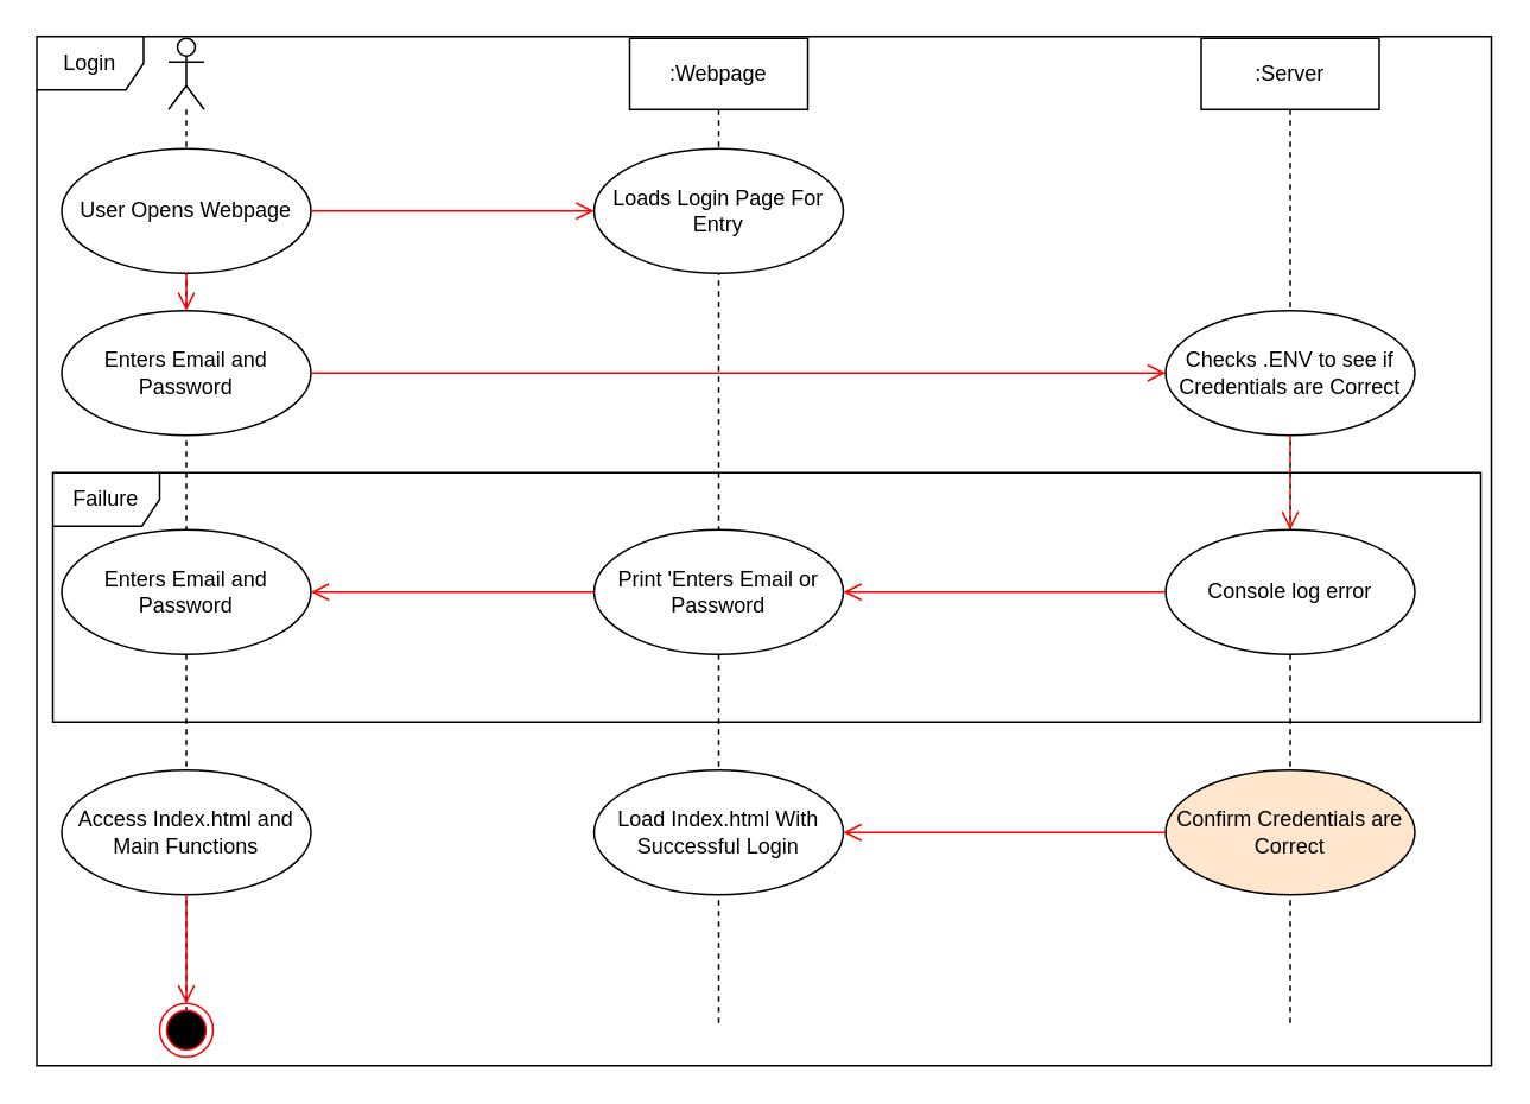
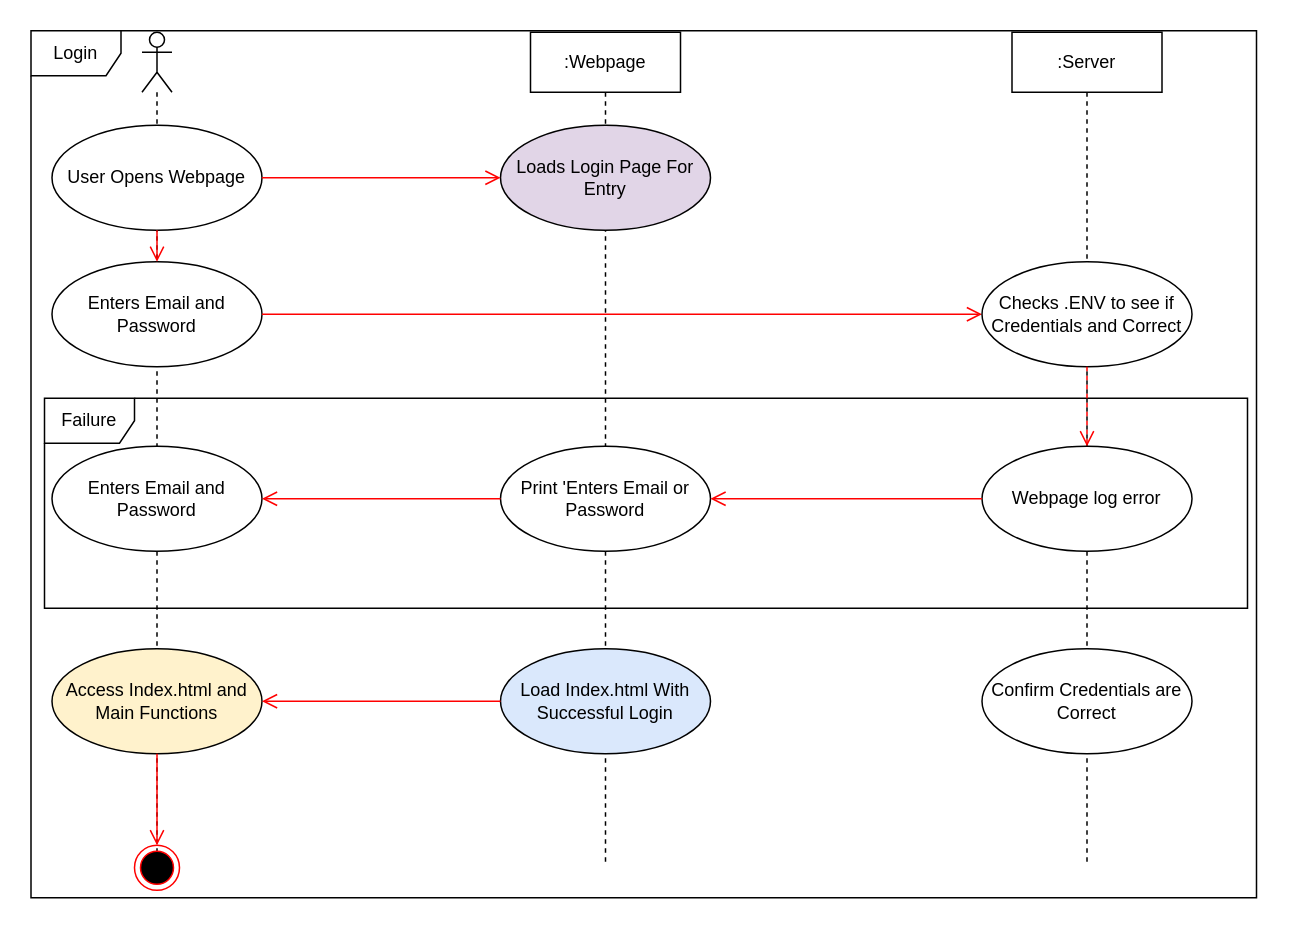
  <mxCell id="0" />
  <mxCell id="1" parent="0" />
  <mxCell id="2" value=":Webpage" style="shape=umlLifeline;perimeter=lifelinePerimeter;whiteSpace=wrap;html=1;container=1;dropTarget=0;collapsible=0;recursiveResize=0;outlineConnect=0;portConstraint=eastwest;newEdgeStyle={&quot;curved&quot;:0,&quot;rounded&quot;:0};" vertex="1" parent="1"><mxGeometry x="353" y="21" width="100" height="554" as="geometry" /></mxCell>
  <mxCell id="3" value="" style="shape=umlLifeline;perimeter=lifelinePerimeter;whiteSpace=wrap;html=1;container=1;dropTarget=0;collapsible=0;recursiveResize=0;outlineConnect=0;portConstraint=eastwest;newEdgeStyle={&quot;curved&quot;:0,&quot;rounded&quot;:0};participant=umlActor;" vertex="1" parent="1"><mxGeometry x="94" y="21" width="20" height="562" as="geometry" /></mxCell>
  <mxCell id="4" value=":Server" style="shape=umlLifeline;perimeter=lifelinePerimeter;whiteSpace=wrap;html=1;container=1;dropTarget=0;collapsible=0;recursiveResize=0;outlineConnect=0;portConstraint=eastwest;newEdgeStyle={&quot;curved&quot;:0,&quot;rounded&quot;:0};" vertex="1" parent="1"><mxGeometry x="674" y="21" width="100" height="555" as="geometry" /></mxCell>
  <mxCell id="5" value="User Opens Webpage" style="ellipse;whiteSpace=wrap;html=1;" vertex="1" parent="1"><mxGeometry x="34" y="83" width="140" height="70" as="geometry" /></mxCell>
  <mxCell id="6" value="Login" style="shape=umlFrame;whiteSpace=wrap;html=1;pointerEvents=0;" vertex="1" parent="1"><mxGeometry x="20" y="20" width="817" height="578" as="geometry" /></mxCell>
- <mxCell id="7" value="Loads Login Page For Entry" style="ellipse;whiteSpace=wrap;html=1;" vertex="1" parent="1"><mxGeometry x="333" y="83" width="140" height="70" as="geometry" /></mxCell>
+ <mxCell id="7" value="Loads Login Page For Entry" style="ellipse;whiteSpace=wrap;html=1;fillColor=#e1d5e7;" vertex="1" parent="1"><mxGeometry x="333" y="83" width="140" height="70" as="geometry" /></mxCell>
  <mxCell id="8" value="" style="edgeStyle=orthogonalEdgeStyle;html=1;verticalAlign=bottom;endArrow=open;endSize=8;strokeColor=#ff0000;rounded=0;exitX=1;exitY=0.5;exitDx=0;exitDy=0;entryX=0;entryY=0.5;entryDx=0;entryDy=0;" edge="1" source="5" parent="1" target="7"><mxGeometry relative="1" as="geometry"><mxPoint x="1025" y="71" as="targetPoint" /><mxPoint x="1025" y="11" as="sourcePoint" /></mxGeometry></mxCell>
  <mxCell id="9" value="Enters Email and Password" style="ellipse;whiteSpace=wrap;html=1;" vertex="1" parent="1"><mxGeometry x="34" y="174" width="140" height="70" as="geometry" /></mxCell>
  <mxCell id="10" value="" style="edgeStyle=orthogonalEdgeStyle;html=1;verticalAlign=bottom;endArrow=open;endSize=8;strokeColor=#ff0000;rounded=0;exitX=1;exitY=0.5;exitDx=0;exitDy=0;entryX=0;entryY=0.5;entryDx=0;entryDy=0;" edge="1" parent="1" source="9" target="11"><mxGeometry relative="1" as="geometry"><mxPoint x="343" y="128" as="targetPoint" /><mxPoint x="184" y="128" as="sourcePoint" /></mxGeometry></mxCell>
- <mxCell id="11" value="Checks .ENV to see if Credentials are Correct" style="ellipse;whiteSpace=wrap;html=1;" vertex="1" parent="1"><mxGeometry x="654" y="174" width="140" height="70" as="geometry" /></mxCell>
+ <mxCell id="11" value="Checks .ENV to see if Credentials and Correct" style="ellipse;whiteSpace=wrap;html=1;" vertex="1" parent="1"><mxGeometry x="654" y="174" width="140" height="70" as="geometry" /></mxCell>
  <mxCell id="12" value="Failure" style="shape=umlFrame;whiteSpace=wrap;html=1;pointerEvents=0;" vertex="1" parent="1"><mxGeometry x="29" y="265" width="802" height="140" as="geometry" /></mxCell>
- <mxCell id="13" value="Console log error" style="ellipse;whiteSpace=wrap;html=1;" vertex="1" parent="1"><mxGeometry x="654" y="297" width="140" height="70" as="geometry" /></mxCell>
+ <mxCell id="13" value="Webpage log error" style="ellipse;whiteSpace=wrap;html=1;" vertex="1" parent="1"><mxGeometry x="654" y="297" width="140" height="70" as="geometry" /></mxCell>
  <mxCell id="14" value="Print 'Enters Email or Password" style="ellipse;whiteSpace=wrap;html=1;" vertex="1" parent="1"><mxGeometry x="333" y="297" width="140" height="70" as="geometry" /></mxCell>
  <mxCell id="15" value="" style="edgeStyle=orthogonalEdgeStyle;html=1;verticalAlign=bottom;endArrow=open;endSize=8;strokeColor=#ff0000;rounded=0;exitX=0;exitY=0.5;exitDx=0;exitDy=0;entryX=1;entryY=0.5;entryDx=0;entryDy=0;" edge="1" parent="1" source="13" target="14"><mxGeometry relative="1" as="geometry"><mxPoint x="343" y="128" as="targetPoint" /><mxPoint x="184" y="128" as="sourcePoint" /></mxGeometry></mxCell>
  <mxCell id="16" value="" style="edgeStyle=orthogonalEdgeStyle;html=1;verticalAlign=bottom;endArrow=open;endSize=8;strokeColor=#ff0000;rounded=0;exitX=0.5;exitY=1;exitDx=0;exitDy=0;entryX=0.5;entryY=0;entryDx=0;entryDy=0;dashed=1;" edge="1" parent="1" source="11" target="13"><mxGeometry relative="1" as="geometry"><mxPoint x="353" y="138" as="targetPoint" /><mxPoint x="194" y="138" as="sourcePoint" /></mxGeometry></mxCell>
  <mxCell id="17" value="Enters Email and Password" style="ellipse;whiteSpace=wrap;html=1;" vertex="1" parent="1"><mxGeometry x="34" y="297" width="140" height="70" as="geometry" /></mxCell>
  <mxCell id="18" value="" style="edgeStyle=orthogonalEdgeStyle;html=1;verticalAlign=bottom;endArrow=open;endSize=8;strokeColor=#ff0000;rounded=0;exitX=0;exitY=0.5;exitDx=0;exitDy=0;entryX=1;entryY=0.5;entryDx=0;entryDy=0;" edge="1" parent="1" source="14" target="17"><mxGeometry relative="1" as="geometry"><mxPoint x="363" y="148" as="targetPoint" /><mxPoint x="204" y="148" as="sourcePoint" /></mxGeometry></mxCell>
- <mxCell id="19" value="Confirm Credentials are Correct" style="ellipse;whiteSpace=wrap;html=1;fillColor=#ffe6cc;" vertex="1" parent="1"><mxGeometry x="654" y="432" width="140" height="70" as="geometry" /></mxCell>
- <mxCell id="20" value="Load Index.html With Successful Login" style="ellipse;whiteSpace=wrap;html=1;" vertex="1" parent="1"><mxGeometry x="333" y="432" width="140" height="70" as="geometry" /></mxCell>
- <mxCell id="21" value="Access Index.html and Main Functions" style="ellipse;whiteSpace=wrap;html=1;" vertex="1" parent="1"><mxGeometry x="34" y="432" width="140" height="70" as="geometry" /></mxCell>
- <mxCell id="22" value="" style="edgeStyle=orthogonalEdgeStyle;html=1;verticalAlign=bottom;endArrow=open;endSize=8;strokeColor=#ff0000;rounded=0;exitX=0;exitY=0.5;exitDx=0;exitDy=0;entryX=1;entryY=0.5;entryDx=0;entryDy=0;" edge="1" parent="1" source="19" target="20"><mxGeometry relative="1" as="geometry"><mxPoint x="373" y="158" as="targetPoint" /><mxPoint x="214" y="158" as="sourcePoint" /></mxGeometry></mxCell>
+ <mxCell id="19" value="Confirm Credentials are Correct" style="ellipse;whiteSpace=wrap;html=1;" vertex="1" parent="1"><mxGeometry x="654" y="432" width="140" height="70" as="geometry" /></mxCell>
+ <mxCell id="20" value="Load Index.html With Successful Login" style="ellipse;whiteSpace=wrap;html=1;fillColor=#dae8fc;" vertex="1" parent="1"><mxGeometry x="333" y="432" width="140" height="70" as="geometry" /></mxCell>
+ <mxCell id="21" value="Access Index.html and Main Functions" style="ellipse;whiteSpace=wrap;html=1;fillColor=#fff2cc;" vertex="1" parent="1"><mxGeometry x="34" y="432" width="140" height="70" as="geometry" /></mxCell>
+ <mxCell id="23" value="" style="edgeStyle=orthogonalEdgeStyle;html=1;verticalAlign=bottom;endArrow=open;endSize=8;strokeColor=#ff0000;rounded=0;exitX=0;exitY=0.5;exitDx=0;exitDy=0;entryX=1;entryY=0.5;entryDx=0;entryDy=0;" edge="1" parent="1" source="20" target="21"><mxGeometry relative="1" as="geometry"><mxPoint x="483" y="477" as="targetPoint" /><mxPoint x="664" y="477" as="sourcePoint" /></mxGeometry></mxCell>
  <mxCell id="24" value="" style="edgeStyle=orthogonalEdgeStyle;html=1;verticalAlign=bottom;endArrow=open;endSize=8;strokeColor=#ff0000;rounded=0;exitX=0.5;exitY=1;exitDx=0;exitDy=0;entryX=0.5;entryY=0;entryDx=0;entryDy=0;" edge="1" parent="1" source="21" target="25"><mxGeometry relative="1" as="geometry"><mxPoint x="493" y="487" as="targetPoint" /><mxPoint x="674" y="487" as="sourcePoint" /></mxGeometry></mxCell>
  <mxCell id="25" value="" style="ellipse;html=1;shape=endState;fillColor=#000000;strokeColor=#ff0000;" vertex="1" parent="1"><mxGeometry x="89" y="563" width="30" height="30" as="geometry" /></mxCell>
  <mxCell id="26" value="" style="edgeStyle=orthogonalEdgeStyle;html=1;verticalAlign=bottom;endArrow=open;endSize=8;strokeColor=#ff0000;rounded=0;exitX=0.5;exitY=1;exitDx=0;exitDy=0;entryX=0.5;entryY=0;entryDx=0;entryDy=0;" edge="1" parent="1" source="5" target="9"><mxGeometry relative="1" as="geometry"><mxPoint x="343" y="128" as="targetPoint" /><mxPoint x="184" y="128" as="sourcePoint" /></mxGeometry></mxCell>
